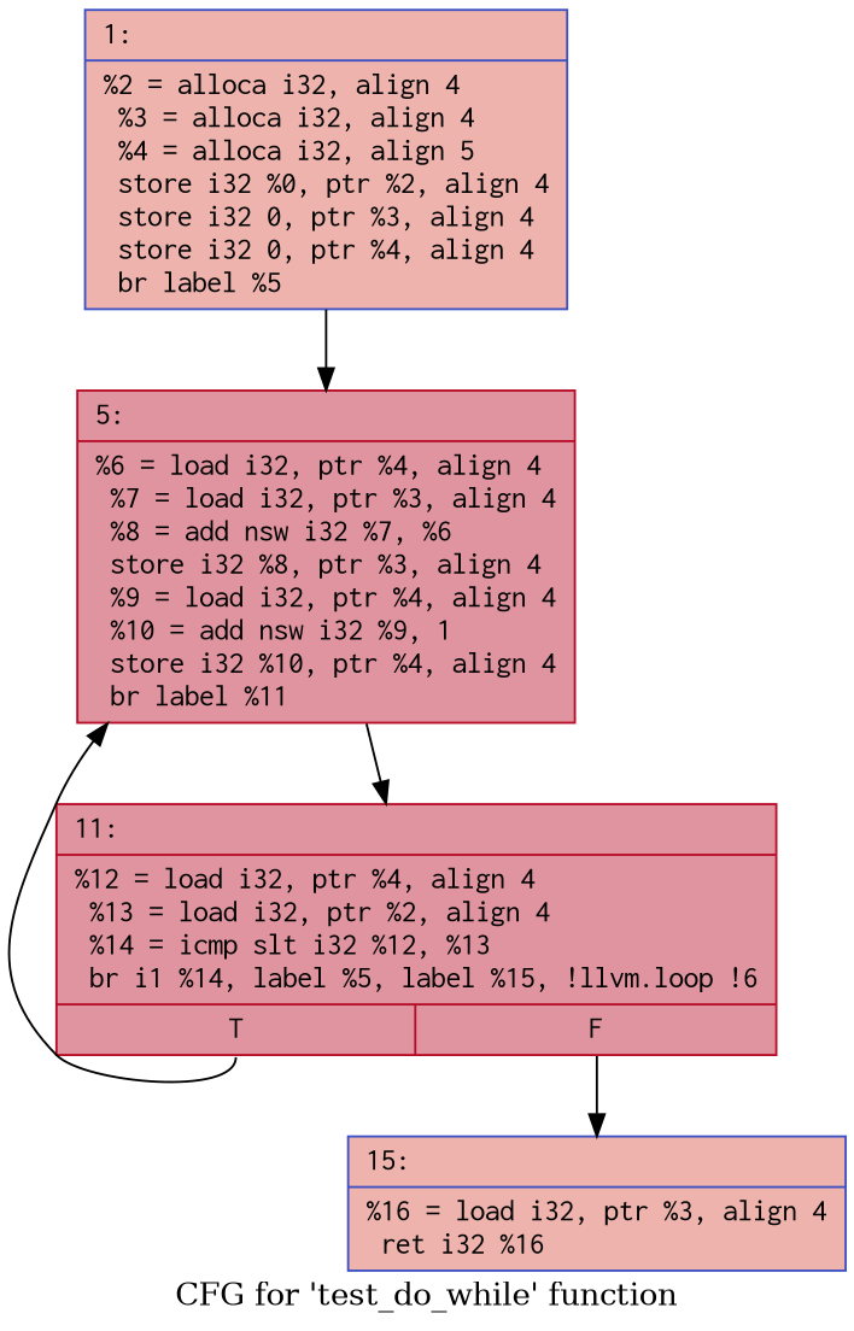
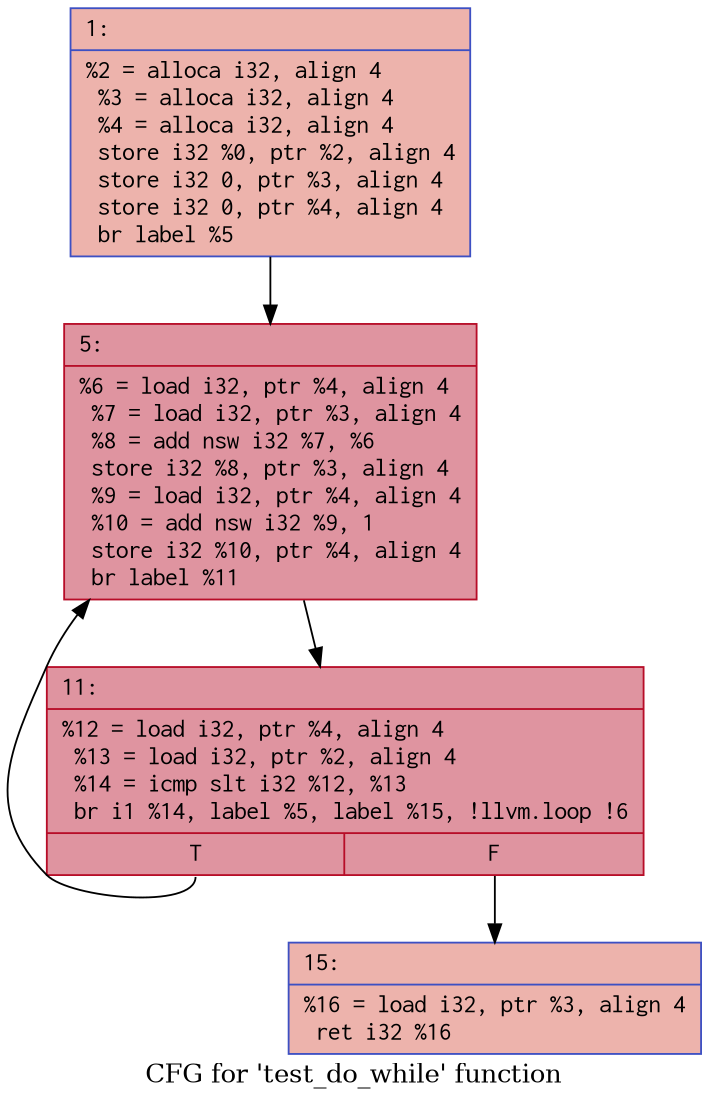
  digraph {
    label="CFG for 'test_do_while' function"
    node [color="#3d50c3ff" fillcolor="#d6524470" fontname=Courier shape=record style=filled]
-   n1 [label="{1:\l|  %2 = alloca i32, align 4\l  %3 = alloca i32, align 4\l  %4 = alloca i32, align 5\l  store i32 %0, ptr %2, align 4\l  store i32 0, ptr %3, align 4\l  store i32 0, ptr %4, align 4\l  br label %5\l}"]
+   n1 [label="{1:\l|  %2 = alloca i32, align 4\l  %3 = alloca i32, align 4\l  %4 = alloca i32, align 4\l  store i32 %0, ptr %2, align 4\l  store i32 0, ptr %3, align 4\l  store i32 0, ptr %4, align 4\l  br label %5\l}"]
    n2 [color="#b70d28ff" fillcolor="#b70d2870" label="{5:\l|  %6 = load i32, ptr %4, align 4\l  %7 = load i32, ptr %3, align 4\l  %8 = add nsw i32 %7, %6\l  store i32 %8, ptr %3, align 4\l  %9 = load i32, ptr %4, align 4\l  %10 = add nsw i32 %9, 1\l  store i32 %10, ptr %4, align 4\l  br label %11\l}"]
    n3 [color="#b70d28ff" fillcolor="#b70d2870" label="{11:\l|  %12 = load i32, ptr %4, align 4\l  %13 = load i32, ptr %2, align 4\l  %14 = icmp slt i32 %12, %13\l  br i1 %14, label %5, label %15, !llvm.loop !6\l|{<s0>T|<s1>F}}"]
    n4 [label="{15:\l|  %16 = load i32, ptr %3, align 4\l  ret i32 %16\l}"]
    n1 -> n2
    n2 -> n3
    n3 -> n2 [tailport=s0]
    n3 -> n4 [tailport=s1]
  }
